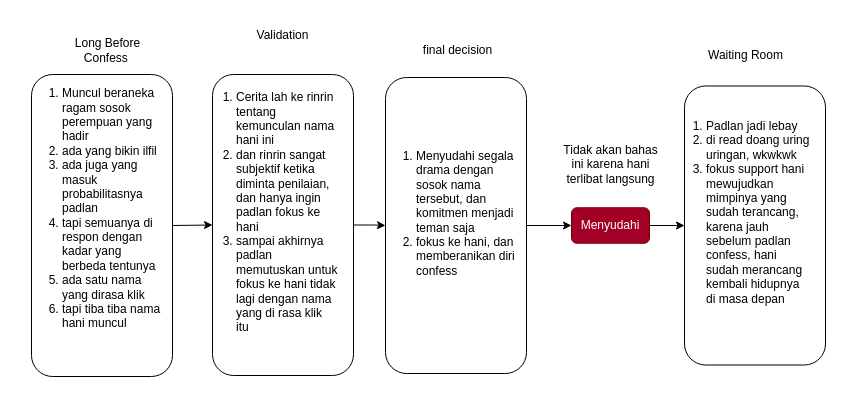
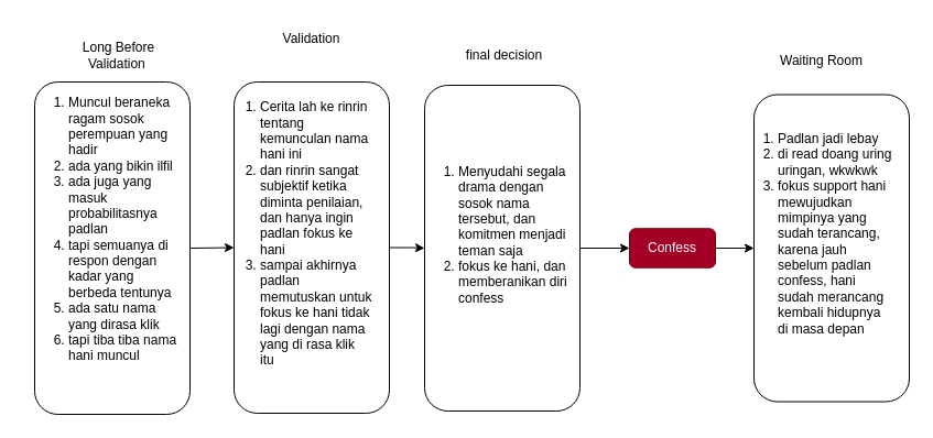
  <mxCell id="0" />
  <mxCell id="1" parent="0" />
  <mxCell id="2" value="&lt;br&gt;&lt;div&gt;&lt;br&gt;&lt;/div&gt;&lt;div style=&quot;&quot;&gt;&lt;br&gt;&lt;/div&gt;" style="rounded=1;whiteSpace=wrap;html=1;direction=south;align=left;" vertex="1" parent="1"><mxGeometry x="31" y="74" width="141" height="302" as="geometry" /></mxCell>
- <mxCell id="3" value="Long Before Confess&amp;nbsp;" style="text;html=1;align=center;verticalAlign=middle;whiteSpace=wrap;rounded=0;" vertex="1" parent="1"><mxGeometry x="58" y="35" width="99" height="30" as="geometry" /></mxCell>
+ <mxCell id="3" value="Long Before Validation&amp;nbsp;" style="text;html=1;align=center;verticalAlign=middle;whiteSpace=wrap;rounded=0;" vertex="1" parent="1"><mxGeometry x="58" y="35" width="99" height="30" as="geometry" /></mxCell>
  <mxCell id="4" value="Validation" style="text;html=1;align=center;verticalAlign=middle;whiteSpace=wrap;rounded=0;" vertex="1" parent="1"><mxGeometry x="233" y="20" width="99" height="30" as="geometry" /></mxCell>
  <mxCell id="5" value="final decision" style="text;html=1;align=center;verticalAlign=middle;whiteSpace=wrap;rounded=0;" vertex="1" parent="1"><mxGeometry x="408" y="35" width="99" height="30" as="geometry" /></mxCell>
  <mxCell id="6" value="" style="edgeStyle=orthogonalEdgeStyle;rounded=0;orthogonalLoop=1;jettySize=auto;html=1;" edge="1" parent="1" source="7" target="8"><mxGeometry relative="1" as="geometry" /></mxCell>
  <mxCell id="7" value="" style="rounded=1;whiteSpace=wrap;html=1;direction=south;" vertex="1" parent="1"><mxGeometry x="212" y="74" width="141" height="301" as="geometry" /></mxCell>
  <mxCell id="8" value="" style="rounded=1;whiteSpace=wrap;html=1;direction=south;" vertex="1" parent="1"><mxGeometry x="385" y="77" width="141" height="296" as="geometry" /></mxCell>
  <mxCell id="9" style="edgeStyle=orthogonalEdgeStyle;rounded=0;orthogonalLoop=1;jettySize=auto;html=1;exitX=1;exitY=0.5;exitDx=0;exitDy=0;entryX=0.5;entryY=1;entryDx=0;entryDy=0;" edge="1" parent="1" source="10" target="13"><mxGeometry relative="1" as="geometry" /></mxCell>
- <mxCell id="10" value="Menyudahi" style="rounded=1;whiteSpace=wrap;html=1;fillColor=#a20025;fontColor=#ffffff;strokeColor=#6F0000;" vertex="1" parent="1"><mxGeometry x="571" y="207.25" width="78" height="35.5" as="geometry" /></mxCell>
+ <mxCell id="10" value="Confess" style="rounded=1;whiteSpace=wrap;html=1;fillColor=#a20025;fontColor=#ffffff;strokeColor=#6F0000;" vertex="1" parent="1"><mxGeometry x="571" y="207.25" width="78" height="35.5" as="geometry" /></mxCell>
  <mxCell id="11" value="" style="endArrow=classic;html=1;rounded=0;exitX=0.5;exitY=0;exitDx=0;exitDy=0;entryX=0.5;entryY=1;entryDx=0;entryDy=0;" edge="1" parent="1" source="2" target="7"><mxGeometry width="50" height="50" relative="1" as="geometry"><mxPoint x="419" y="169" as="sourcePoint" /><mxPoint x="469" y="119" as="targetPoint" /></mxGeometry></mxCell>
  <mxCell id="12" value="" style="endArrow=classic;html=1;rounded=0;exitX=0.5;exitY=0;exitDx=0;exitDy=0;" edge="1" parent="1" source="8" target="10"><mxGeometry width="50" height="50" relative="1" as="geometry"><mxPoint x="419" y="169" as="sourcePoint" /><mxPoint x="469" y="119" as="targetPoint" /></mxGeometry></mxCell>
  <mxCell id="13" value="" style="rounded=1;whiteSpace=wrap;html=1;direction=south;" vertex="1" parent="1"><mxGeometry x="684" y="85.5" width="141" height="279" as="geometry" /></mxCell>
  <mxCell id="14" value="Waiting Room" style="text;html=1;align=center;verticalAlign=middle;whiteSpace=wrap;rounded=0;" vertex="1" parent="1"><mxGeometry x="696" y="40" width="99" height="30" as="geometry" /></mxCell>
  <mxCell id="15" value="&lt;ol&gt;&lt;li&gt;Muncul beraneka ragam sosok perempuan yang hadir&lt;/li&gt;&lt;li&gt;ada yang bikin ilfil&lt;/li&gt;&lt;li&gt;ada juga yang masuk probabilitasnya padlan&lt;/li&gt;&lt;li&gt;tapi semuanya di respon dengan kadar yang berbeda tentunya&amp;nbsp;&lt;/li&gt;&lt;li&gt;ada satu nama yang dirasa klik&lt;/li&gt;&lt;li&gt;tapi tiba tiba nama hani muncul&lt;/li&gt;&lt;/ol&gt;" style="text;html=1;align=left;verticalAlign=middle;whiteSpace=wrap;rounded=0;" vertex="1" parent="1"><mxGeometry y="79" width="146" height="258" as="geometry" x="20" /></mxCell>
  <mxCell id="16" value="&lt;ol&gt;&lt;li&gt;Cerita lah ke rinrin tentang kemunculan nama hani ini&lt;/li&gt;&lt;li&gt;dan rinrin sangat subjektif ketika diminta penilaian, dan hanya ingin padlan fokus ke hani&lt;/li&gt;&lt;li&gt;sampai akhirnya padlan memutuskan untuk fokus ke hani tidak lagi dengan nama yang di rasa klik itu&amp;nbsp;&lt;/li&gt;&lt;/ol&gt;" style="text;html=1;align=left;verticalAlign=middle;whiteSpace=wrap;rounded=0;" vertex="1" parent="1"><mxGeometry x="194" y="83" width="146" height="258" as="geometry" /></mxCell>
  <mxCell id="17" value="&lt;ol&gt;&lt;li&gt;Menyudahi segala drama dengan sosok nama tersebut, dan komitmen menjadi teman saja&lt;/li&gt;&lt;li&gt;fokus ke hani, dan memberanikan diri confess&lt;/li&gt;&lt;/ol&gt;" style="text;html=1;align=left;verticalAlign=middle;whiteSpace=wrap;rounded=0;" vertex="1" parent="1"><mxGeometry x="374" y="83.5" width="146" height="258" as="geometry" /></mxCell>
- <mxCell id="18" value="Tidak akan bahas ini karena hani terlibat langsung" style="text;html=1;align=center;verticalAlign=middle;whiteSpace=wrap;rounded=0;" vertex="1" parent="1"><mxGeometry x="560.5" y="127" width="99" height="74" as="geometry" /></mxCell>
  <mxCell id="19" value="&lt;ol&gt;&lt;li&gt;Padlan jadi lebay&lt;/li&gt;&lt;li&gt;di read doang uring uringan, wkwkwk&lt;/li&gt;&lt;li&gt;fokus support hani mewujudkan mimpinya yang sudah terancang, karena jauh sebelum padlan confess, hani sudah merancang kembali hidupnya di masa depan&lt;/li&gt;&lt;/ol&gt;" style="text;html=1;align=left;verticalAlign=middle;whiteSpace=wrap;rounded=0;" vertex="1" parent="1"><mxGeometry x="664" y="83" width="146" height="258" as="geometry" /></mxCell>
